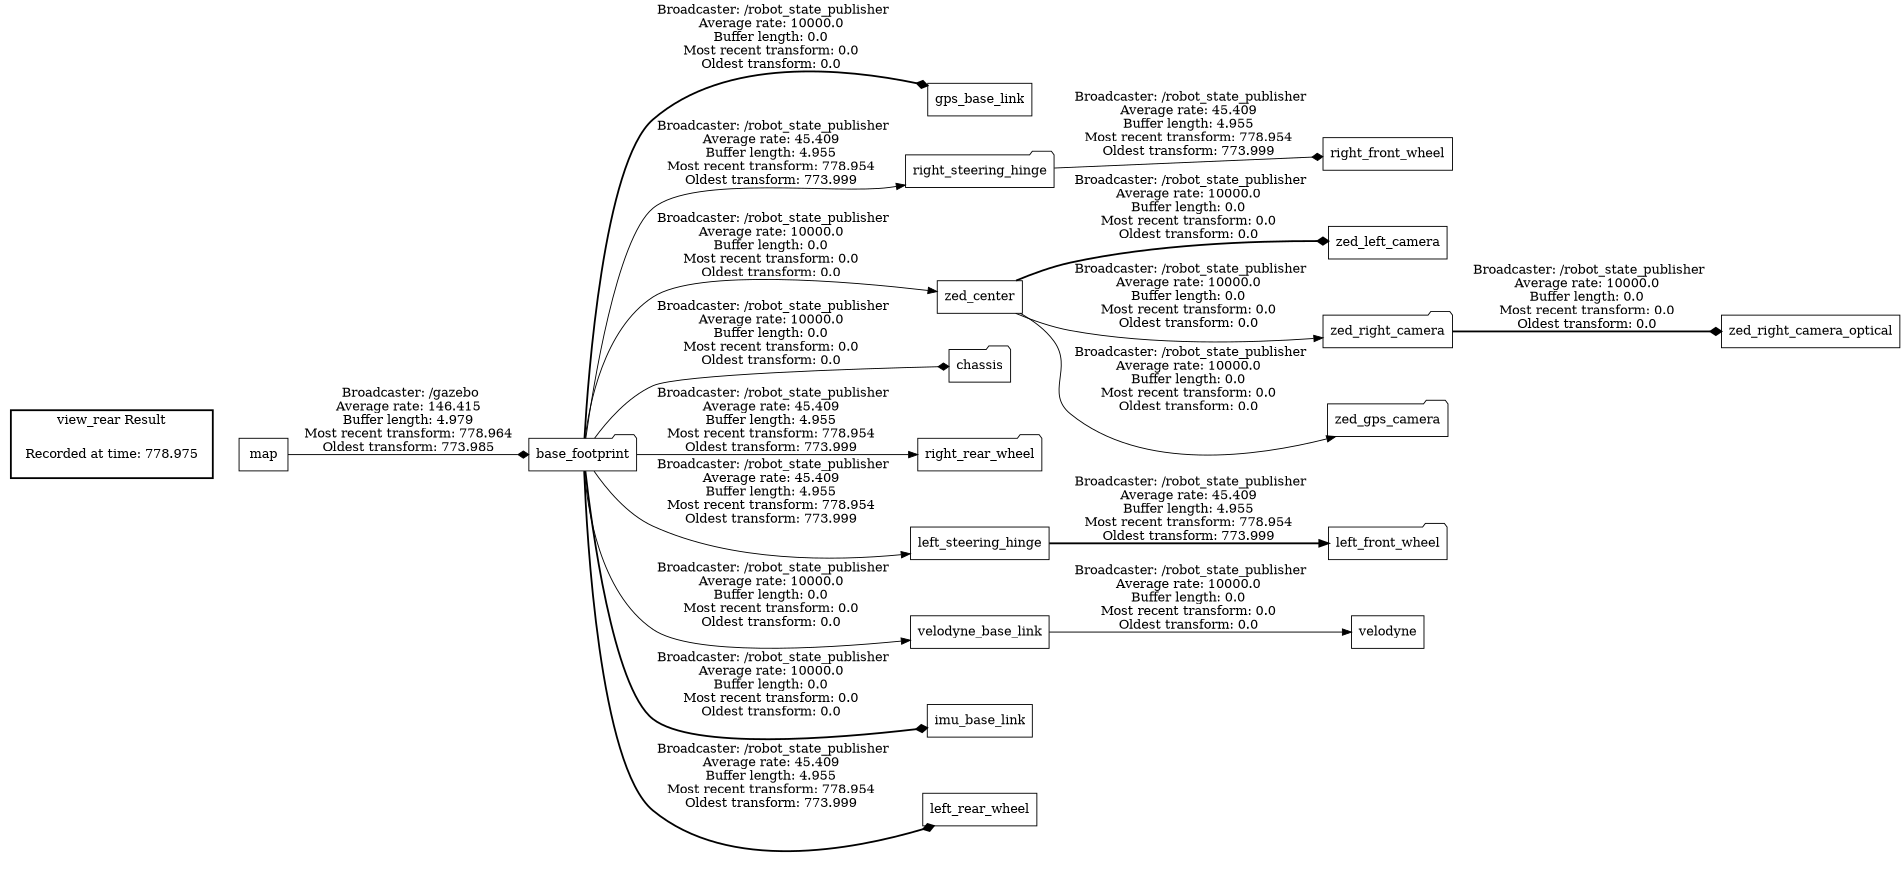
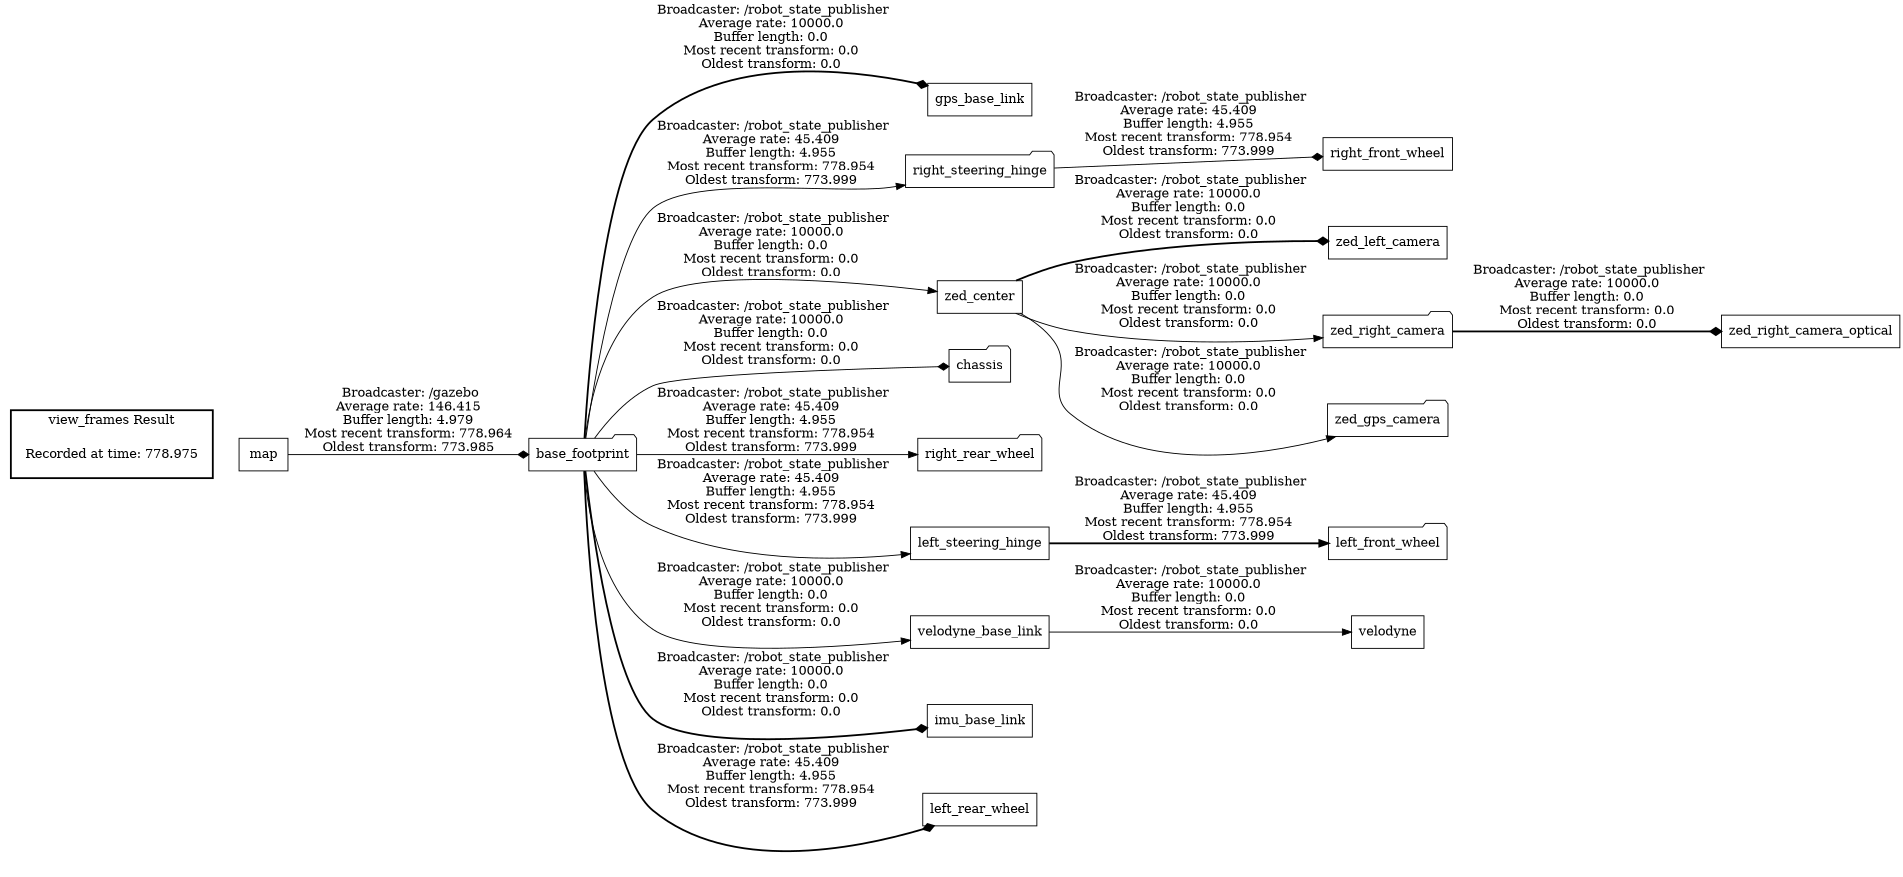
  digraph {
    rankdir=LR
    node [shape=box]
    edge [style=solid arrowhead=normal]
    "Recorded at time: 778.975" [shape=plaintext]
    map
    base_footprint [shape=folder]
    gps_base_link
    right_steering_hinge [shape=folder]
    zed_center
    chassis [shape=folder]
    right_rear_wheel [shape=folder]
    left_steering_hinge
    velodyne_base_link
    imu_base_link
    left_rear_wheel
    right_front_wheel
    zed_left_camera
    zed_right_camera [shape=folder]
    n16 [label=zed_gps_camera shape=folder]
    left_front_wheel [shape=folder]
    velodyne
    zed_right_camera_optical
    subgraph cluster_1 {
      color=black
-     label="view_rear Result"
+     label="view_frames Result"
      style=bold
      "Recorded at time: 778.975"
    }
    "Recorded at time: 778.975" -> map [style=invis arrowhead=""]
    map -> base_footprint [arrowhead=diamond label=" Broadcaster: /gazebo\nAverage rate: 146.415\nBuffer length: 4.979\nMost recent transform: 778.964\nOldest transform: 773.985\n"]
    base_footprint -> gps_base_link [arrowhead=diamond label=" Broadcaster: /robot_state_publisher\nAverage rate: 10000.0\nBuffer length: 0.0\nMost recent transform: 0.0\nOldest transform: 0.0\n" style=bold]
    base_footprint -> right_steering_hinge [label=" Broadcaster: /robot_state_publisher\nAverage rate: 45.409\nBuffer length: 4.955\nMost recent transform: 778.954\nOldest transform: 773.999\n"]
    base_footprint -> zed_center [label=" Broadcaster: /robot_state_publisher\nAverage rate: 10000.0\nBuffer length: 0.0\nMost recent transform: 0.0\nOldest transform: 0.0\n"]
    base_footprint -> chassis [arrowhead=diamond label=" Broadcaster: /robot_state_publisher\nAverage rate: 10000.0\nBuffer length: 0.0\nMost recent transform: 0.0\nOldest transform: 0.0\n"]
    base_footprint -> right_rear_wheel [label=" Broadcaster: /robot_state_publisher\nAverage rate: 45.409\nBuffer length: 4.955\nMost recent transform: 778.954\nOldest transform: 773.999\n"]
    base_footprint -> left_steering_hinge [label=" Broadcaster: /robot_state_publisher\nAverage rate: 45.409\nBuffer length: 4.955\nMost recent transform: 778.954\nOldest transform: 773.999\n"]
    base_footprint -> velodyne_base_link [label=" Broadcaster: /robot_state_publisher\nAverage rate: 10000.0\nBuffer length: 0.0\nMost recent transform: 0.0\nOldest transform: 0.0\n"]
    base_footprint -> imu_base_link [arrowhead=diamond label=" Broadcaster: /robot_state_publisher\nAverage rate: 10000.0\nBuffer length: 0.0\nMost recent transform: 0.0\nOldest transform: 0.0\n" style=bold]
    base_footprint -> left_rear_wheel [arrowhead=diamond label=" Broadcaster: /robot_state_publisher\nAverage rate: 45.409\nBuffer length: 4.955\nMost recent transform: 778.954\nOldest transform: 773.999\n" style=bold]
    right_steering_hinge -> right_front_wheel [arrowhead=diamond label=" Broadcaster: /robot_state_publisher\nAverage rate: 45.409\nBuffer length: 4.955\nMost recent transform: 778.954\nOldest transform: 773.999\n"]
    zed_center -> zed_left_camera [arrowhead=diamond label=" Broadcaster: /robot_state_publisher\nAverage rate: 10000.0\nBuffer length: 0.0\nMost recent transform: 0.0\nOldest transform: 0.0\n" style=bold]
    zed_center -> zed_right_camera [label=" Broadcaster: /robot_state_publisher\nAverage rate: 10000.0\nBuffer length: 0.0\nMost recent transform: 0.0\nOldest transform: 0.0\n"]
    zed_center -> n16 [label=" Broadcaster: /robot_state_publisher\nAverage rate: 10000.0\nBuffer length: 0.0\nMost recent transform: 0.0\nOldest transform: 0.0\n"]
    left_steering_hinge -> left_front_wheel [label=" Broadcaster: /robot_state_publisher\nAverage rate: 45.409\nBuffer length: 4.955\nMost recent transform: 778.954\nOldest transform: 773.999\n" style=bold]
    velodyne_base_link -> velodyne [label=" Broadcaster: /robot_state_publisher\nAverage rate: 10000.0\nBuffer length: 0.0\nMost recent transform: 0.0\nOldest transform: 0.0\n"]
    zed_right_camera -> zed_right_camera_optical [arrowhead=diamond label=" Broadcaster: /robot_state_publisher\nAverage rate: 10000.0\nBuffer length: 0.0\nMost recent transform: 0.0\nOldest transform: 0.0\n" style=bold]
  }
